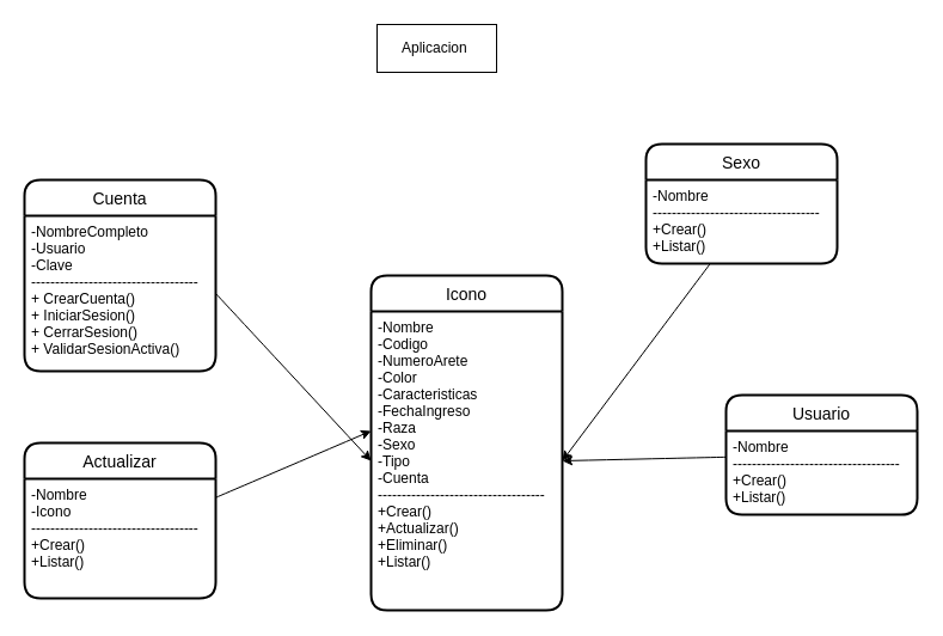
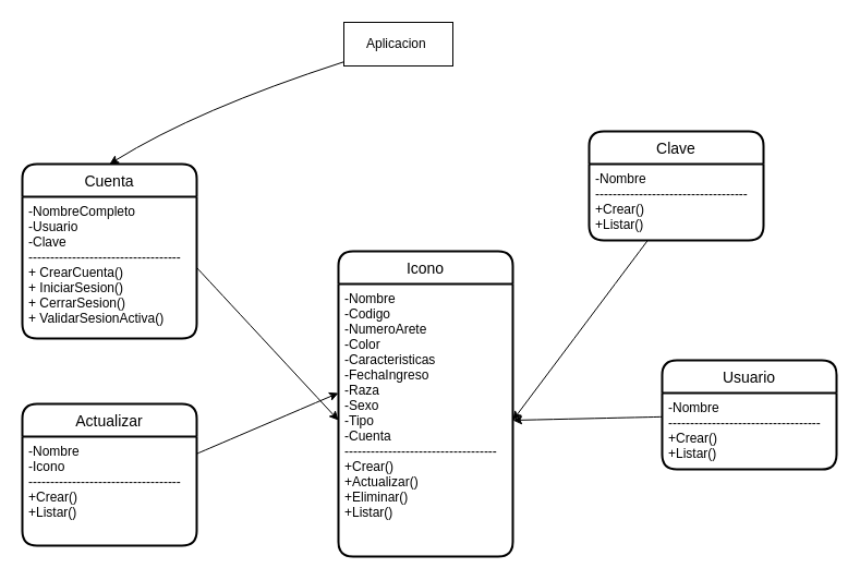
  <mxCell id="0" />
  <mxCell id="1" parent="0" />
  <mxCell id="2" value="Cuenta" style="swimlane;childLayout=stackLayout;horizontal=1;startSize=30;horizontalStack=0;rounded=1;fontSize=14;fontStyle=0;strokeWidth=2;resizeParent=0;resizeLast=1;shadow=0;dashed=0;align=center;" vertex="1" parent="1"><mxGeometry x="20" y="150" width="160" height="160" as="geometry" /></mxCell>
  <mxCell id="3" value="-NombreCompleto&#10;-Usuario&#10;-Clave&#10;-----------------------------------&#10;+ CrearCuenta()&#10;+ IniciarSesion()&#10;+ CerrarSesion()&#10;+ ValidarSesionActiva()" style="align=left;strokeColor=none;fillColor=none;spacingLeft=4;fontSize=12;verticalAlign=top;resizable=0;rotatable=0;part=1;" vertex="1" parent="2"><mxGeometry y="30" width="160" height="130" as="geometry" /></mxCell>
  <mxCell id="4" value="Actualizar" style="swimlane;childLayout=stackLayout;horizontal=1;startSize=30;horizontalStack=0;rounded=1;fontSize=14;fontStyle=0;strokeWidth=2;resizeParent=0;resizeLast=1;shadow=0;dashed=0;align=center;" vertex="1" parent="1"><mxGeometry x="20" y="370" width="160" height="130" as="geometry" /></mxCell>
  <mxCell id="5" value="-Nombre&#10;-Icono&#10;-----------------------------------&#10;+Crear()&#10;+Listar()" style="align=left;strokeColor=none;fillColor=none;spacingLeft=4;fontSize=12;verticalAlign=top;resizable=0;rotatable=0;part=1;" vertex="1" parent="4"><mxGeometry y="30" width="160" height="100" as="geometry" /></mxCell>
+ <mxCell id="6" style="edgeStyle=none;html=1;entryX=0.5;entryY=0;entryDx=0;entryDy=0;strokeColor=default;curved=1;" edge="1" parent="1" source="7" target="2"><mxGeometry relative="1" as="geometry"><Array as="points"><mxPoint x="180" y="100" /></Array></mxGeometry></mxCell>
  <mxCell id="7" value="Aplicacion&amp;nbsp;" style="whiteSpace=wrap;html=1;align=center;" vertex="1" parent="1"><mxGeometry x="315" y="20" width="100" height="40" as="geometry" /></mxCell>
- <mxCell id="8" value="Sexo" style="swimlane;childLayout=stackLayout;horizontal=1;startSize=30;horizontalStack=0;rounded=1;fontSize=14;fontStyle=0;strokeWidth=2;resizeParent=0;resizeLast=1;shadow=0;dashed=0;align=center;" vertex="1" parent="1"><mxGeometry x="540" y="120" width="160" height="100" as="geometry" /></mxCell>
+ <mxCell id="8" value="Clave" style="swimlane;childLayout=stackLayout;horizontal=1;startSize=30;horizontalStack=0;rounded=1;fontSize=14;fontStyle=0;strokeWidth=2;resizeParent=0;resizeLast=1;shadow=0;dashed=0;align=center;" vertex="1" parent="1"><mxGeometry x="540" y="120" width="160" height="100" as="geometry" /></mxCell>
  <mxCell id="9" value="-Nombre&#10;-----------------------------------&#10;+Crear()&#10;+Listar()" style="align=left;strokeColor=none;fillColor=none;spacingLeft=4;fontSize=12;verticalAlign=top;resizable=0;rotatable=0;part=1;" vertex="1" parent="8"><mxGeometry y="30" width="160" height="70" as="geometry" /></mxCell>
  <mxCell id="10" style="edgeStyle=none;curved=1;html=1;entryX=1;entryY=0.5;entryDx=0;entryDy=0;strokeColor=default;" edge="1" parent="1" source="11" target="14"><mxGeometry relative="1" as="geometry" /></mxCell>
  <mxCell id="11" value="Usuario" style="swimlane;childLayout=stackLayout;horizontal=1;startSize=30;horizontalStack=0;rounded=1;fontSize=14;fontStyle=0;strokeWidth=2;resizeParent=0;resizeLast=1;shadow=0;dashed=0;align=center;" vertex="1" parent="1"><mxGeometry x="607" y="330" width="160" height="100" as="geometry" /></mxCell>
  <mxCell id="12" value="-Nombre&#10;-----------------------------------&#10;+Crear()&#10;+Listar()" style="align=left;strokeColor=none;fillColor=none;spacingLeft=4;fontSize=12;verticalAlign=top;resizable=0;rotatable=0;part=1;" vertex="1" parent="11"><mxGeometry y="30" width="160" height="70" as="geometry" /></mxCell>
  <mxCell id="13" value="Icono" style="swimlane;childLayout=stackLayout;horizontal=1;startSize=30;horizontalStack=0;rounded=1;fontSize=14;fontStyle=0;strokeWidth=2;resizeParent=0;resizeLast=1;shadow=0;dashed=0;align=center;" vertex="1" parent="1"><mxGeometry x="310" y="230" width="160" height="280" as="geometry" /></mxCell>
  <mxCell id="14" value="-Nombre&#10;-Codigo&#10;-NumeroArete&#10;-Color&#10;-Caracteristicas&#10;-FechaIngreso&#10;-Raza&#10;-Sexo&#10;-Tipo&#10;-Cuenta&#10;-----------------------------------&#10;+Crear()&#10;+Actualizar()&#10;+Eliminar()&#10;+Listar()" style="align=left;strokeColor=none;fillColor=none;spacingLeft=4;fontSize=12;verticalAlign=top;resizable=0;rotatable=0;part=1;" vertex="1" parent="13"><mxGeometry y="30" width="160" height="250" as="geometry" /></mxCell>
  <mxCell id="15" style="edgeStyle=none;html=1;exitX=1;exitY=0.5;exitDx=0;exitDy=0;entryX=0;entryY=0.5;entryDx=0;entryDy=0;curved=1;" edge="1" parent="1" source="3" target="14"><mxGeometry relative="1" as="geometry" /></mxCell>
  <mxCell id="16" style="edgeStyle=none;html=1;curved=1;" edge="1" parent="1" source="5"><mxGeometry relative="1" as="geometry"><mxPoint x="310" y="360" as="targetPoint" /></mxGeometry></mxCell>
  <mxCell id="17" style="edgeStyle=none;curved=1;html=1;entryX=1;entryY=0.5;entryDx=0;entryDy=0;strokeColor=default;" edge="1" parent="1" source="9" target="14"><mxGeometry relative="1" as="geometry" /></mxCell>
